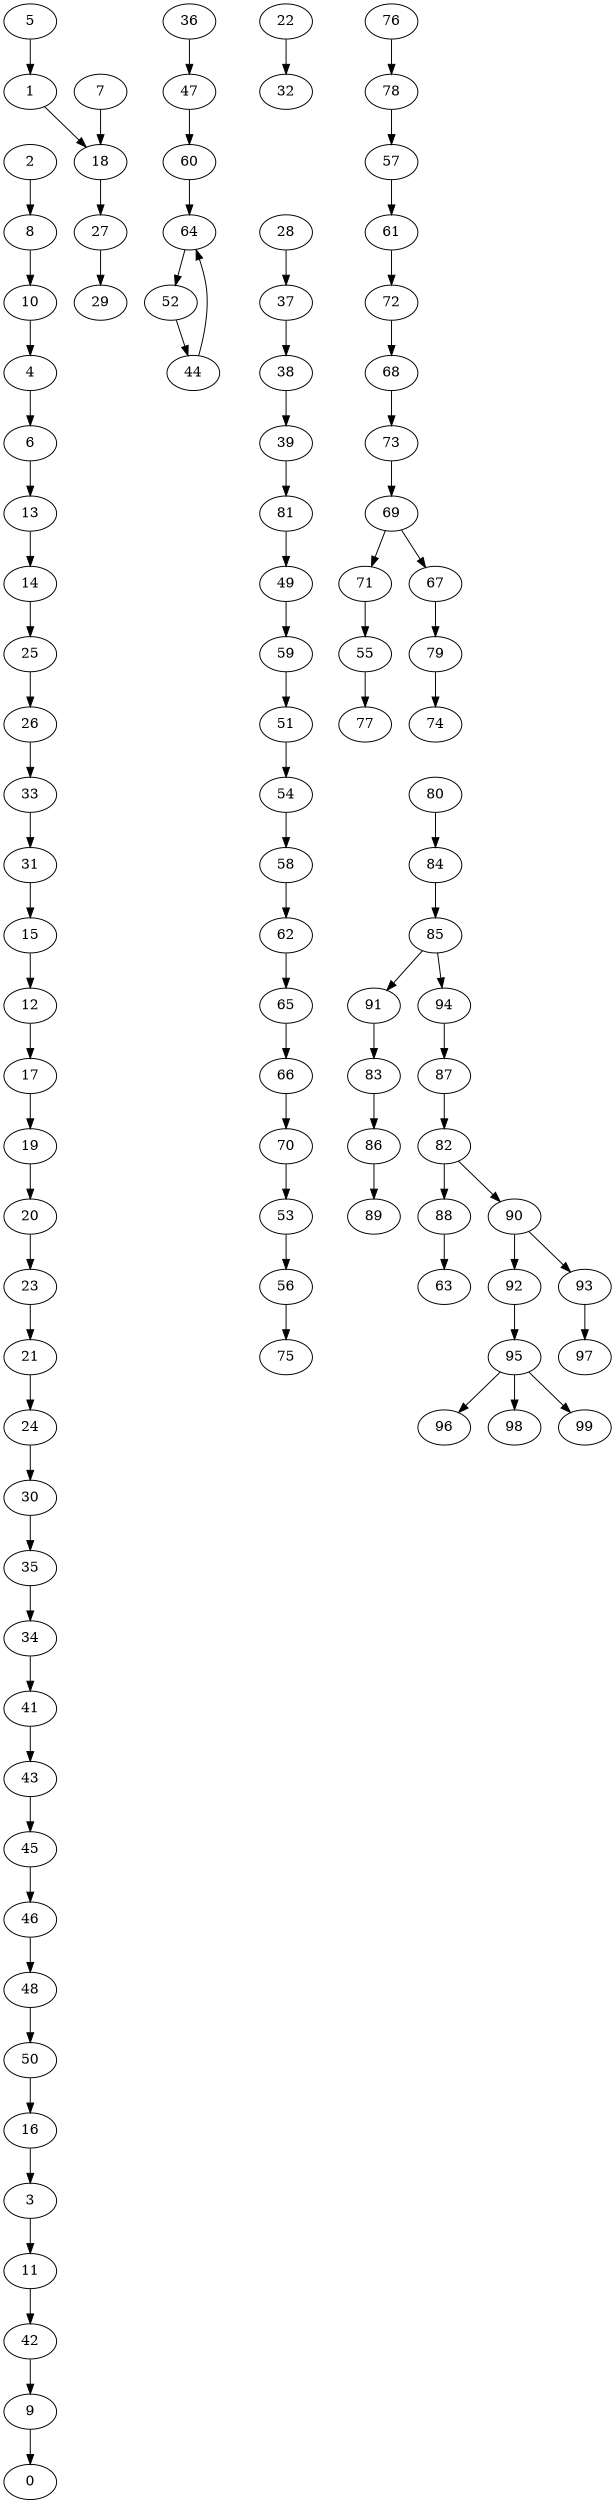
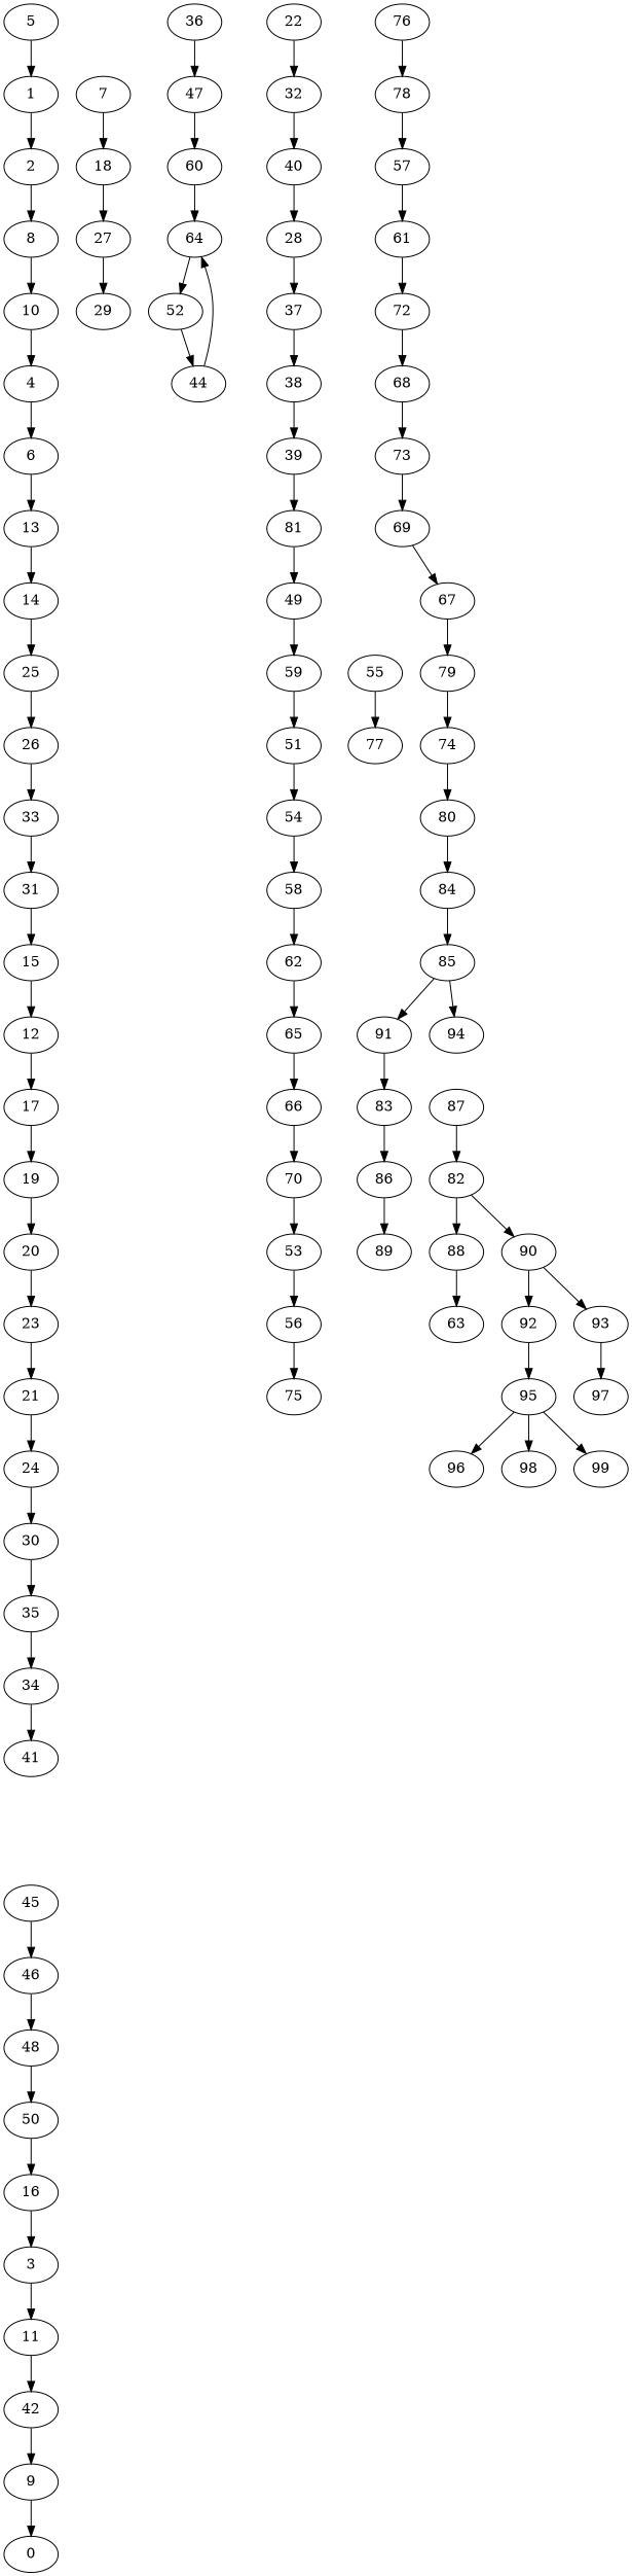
  digraph {
    5
    1
    2
    8
    10
    4
    6
    13
    14
    25
    26
    33
    31
    15
    12
    17
    19
    20
    23
    21
    24
    30
    35
    34
    41
-   43
    45
    46
    48
    50
    16
    3
    11
    42
    9
    0
    7
    18
    27
    29
    36
    47
    60
    64
    52
    44
    22
    32
+   40
    28
    37
    38
    39
    81
    49
    59
    51
    54
    58
    62
    65
    66
    70
    53
    56
    75
    76
    78
    57
    61
    72
    68
    73
    69
-   71
    67
    55
    77
    79
    74
    80
    84
    85
    91
    94
    83
    87
    86
    89
    82
    88
    90
    63
    92
    93
    95
    97
    96
    98
    99
    5 -> 1
-   1 -> 18
+   1 -> 2
    2 -> 8
    8 -> 10
    10 -> 4
    4 -> 6
    6 -> 13
    13 -> 14
    14 -> 25
    25 -> 26
    26 -> 33
    33 -> 31
    31 -> 15
    15 -> 12
    12 -> 17
    17 -> 19
    19 -> 20
    20 -> 23
    23 -> 21
    21 -> 24
    24 -> 30
    30 -> 35
    35 -> 34
    34 -> 41
-   41 -> 43
-   43 -> 45
    45 -> 46
    46 -> 48
    48 -> 50
    50 -> 16
    16 -> 3
    3 -> 11
    11 -> 42
    42 -> 9
    9 -> 0
    7 -> 18
    18 -> 27
    27 -> 29
    36 -> 47
    47 -> 60
    60 -> 64
    64 -> 52
    52 -> 44
    44 -> 64
    22 -> 32
+   32 -> 40
+   40 -> 28
    28 -> 37
    37 -> 38
    38 -> 39
    39 -> 81
    81 -> 49
    49 -> 59
    59 -> 51
    51 -> 54
    54 -> 58
    58 -> 62
    62 -> 65
    65 -> 66
    66 -> 70
    70 -> 53
    53 -> 56
    56 -> 75
    76 -> 78
    78 -> 57
    57 -> 61
    61 -> 72
    72 -> 68
    68 -> 73
    73 -> 69
-   69 -> 71
    69 -> 67
-   71 -> 55
    67 -> 79
    55 -> 77
    79 -> 74
+   74 -> 80
    80 -> 84
    84 -> 85
    85 -> 91
    85 -> 94
    91 -> 83
-   94 -> 87
    83 -> 86
    87 -> 82
    86 -> 89
    82 -> 88
    82 -> 90
    88 -> 63
    90 -> 92
    90 -> 93
    92 -> 95
    93 -> 97
    95 -> 96
    95 -> 98
    95 -> 99
  }
